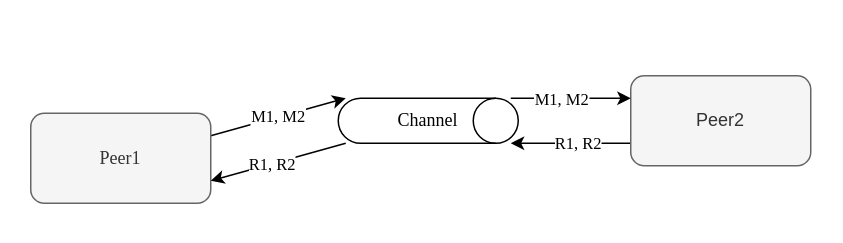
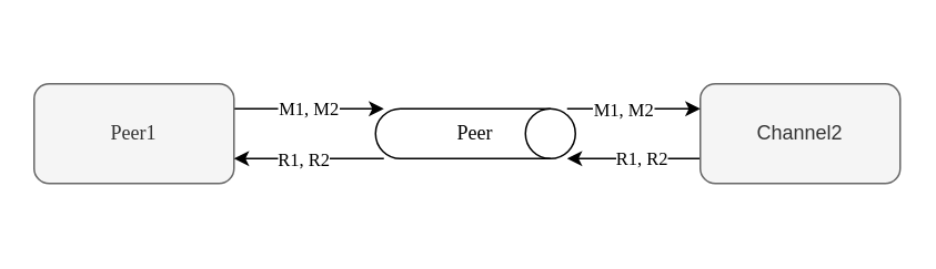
  <mxCell id="0" />
  <mxCell id="1" parent="0" />
  <mxCell id="2" value="M1, M2" style="rounded=0;orthogonalLoop=1;jettySize=auto;html=1;exitX=1;exitY=0.25;exitDx=0;exitDy=0;entryX=0;entryY=0;entryDx=0;entryDy=0;fontFamily=Fira Code Retina;" edge="1" parent="1" source="3" target="12"><mxGeometry relative="1" as="geometry" /></mxCell>
- <mxCell id="3" value="Peer1" style="rounded=1;whiteSpace=wrap;html=1;fontFamily=Fira Code Retina;fillColor=#f5f5f5;fontColor=#333333;strokeColor=#666666;" vertex="1" parent="1"><mxGeometry x="20" y="75" width="120" height="60" as="geometry" /></mxCell>
+ <mxCell id="3" value="Peer1" style="rounded=1;whiteSpace=wrap;html=1;fontFamily=Fira Code Retina;fillColor=#f5f5f5;fontColor=#333333;strokeColor=#666666;" vertex="1" parent="1"><mxGeometry x="20" y="50" width="120" height="60" as="geometry" /></mxCell>
  <mxCell id="4" style="edgeStyle=none;rounded=0;orthogonalLoop=1;jettySize=auto;html=1;exitX=0;exitY=0.75;exitDx=0;exitDy=0;entryX=1;entryY=1;entryDx=0;entryDy=0;fontFamily=Fira Code Retina;" edge="1" parent="1" source="6" target="12"><mxGeometry relative="1" as="geometry" /></mxCell>
  <mxCell id="5" value="R1, R2" style="edgeLabel;html=1;align=center;verticalAlign=middle;resizable=0;points=[];fontFamily=Fira Code Retina;" vertex="1" connectable="0" parent="4"><mxGeometry x="-0.1" y="-1" relative="1" as="geometry"><mxPoint as="offset" /></mxGeometry></mxCell>
- <mxCell id="6" value="Peer2" style="rounded=1;whiteSpace=wrap;html=1;fillColor=#f5f5f5;fontColor=#333333;strokeColor=#666666;" vertex="1" parent="1"><mxGeometry x="420" y="50" width="120" height="60" as="geometry" /></mxCell>
+ <mxCell id="6" value="Channel2" style="rounded=1;whiteSpace=wrap;html=1;fillColor=#f5f5f5;fontColor=#333333;strokeColor=#666666;" vertex="1" parent="1"><mxGeometry x="420" y="50" width="120" height="60" as="geometry" /></mxCell>
  <mxCell id="7" value="" style="shape=cylinder3;whiteSpace=wrap;html=1;boundedLbl=1;backgroundOutline=1;size=15;fontFamily=Fira Code Retina;rotation=90;" vertex="1" parent="1"><mxGeometry x="270" y="20" width="30" height="120" as="geometry" /></mxCell>
  <mxCell id="8" style="edgeStyle=none;rounded=0;orthogonalLoop=1;jettySize=auto;html=1;exitX=0;exitY=1;exitDx=0;exitDy=0;entryX=1;entryY=0.75;entryDx=0;entryDy=0;fontFamily=Fira Code Retina;" edge="1" parent="1" source="12" target="3"><mxGeometry relative="1" as="geometry" /></mxCell>
  <mxCell id="9" value="R1, R2" style="edgeLabel;html=1;align=center;verticalAlign=middle;resizable=0;points=[];fontFamily=Fira Code Retina;" vertex="1" connectable="0" parent="8"><mxGeometry x="0.089" relative="1" as="geometry"><mxPoint as="offset" /></mxGeometry></mxCell>
  <mxCell id="10" style="edgeStyle=none;rounded=0;orthogonalLoop=1;jettySize=auto;html=1;exitX=1;exitY=0;exitDx=0;exitDy=0;entryX=0;entryY=0.25;entryDx=0;entryDy=0;fontFamily=Fira Code Retina;" edge="1" parent="1" source="12" target="6"><mxGeometry relative="1" as="geometry" /></mxCell>
  <mxCell id="11" value="M1, M2" style="edgeLabel;html=1;align=center;verticalAlign=middle;resizable=0;points=[];fontFamily=Fira Code Retina;" vertex="1" connectable="0" parent="10"><mxGeometry x="-0.175" relative="1" as="geometry"><mxPoint as="offset" /></mxGeometry></mxCell>
- <mxCell id="12" value="Channel" style="text;html=1;strokeColor=none;fillColor=none;align=center;verticalAlign=middle;whiteSpace=wrap;rounded=0;fontFamily=Fira Code Retina;" vertex="1" parent="1"><mxGeometry x="230" y="65" width="110" height="30" as="geometry" /></mxCell>
+ <mxCell id="12" value="Peer" style="text;html=1;strokeColor=none;fillColor=none;align=center;verticalAlign=middle;whiteSpace=wrap;rounded=0;fontFamily=Fira Code Retina;" vertex="1" parent="1"><mxGeometry x="230" y="65" width="110" height="30" as="geometry" /></mxCell>
